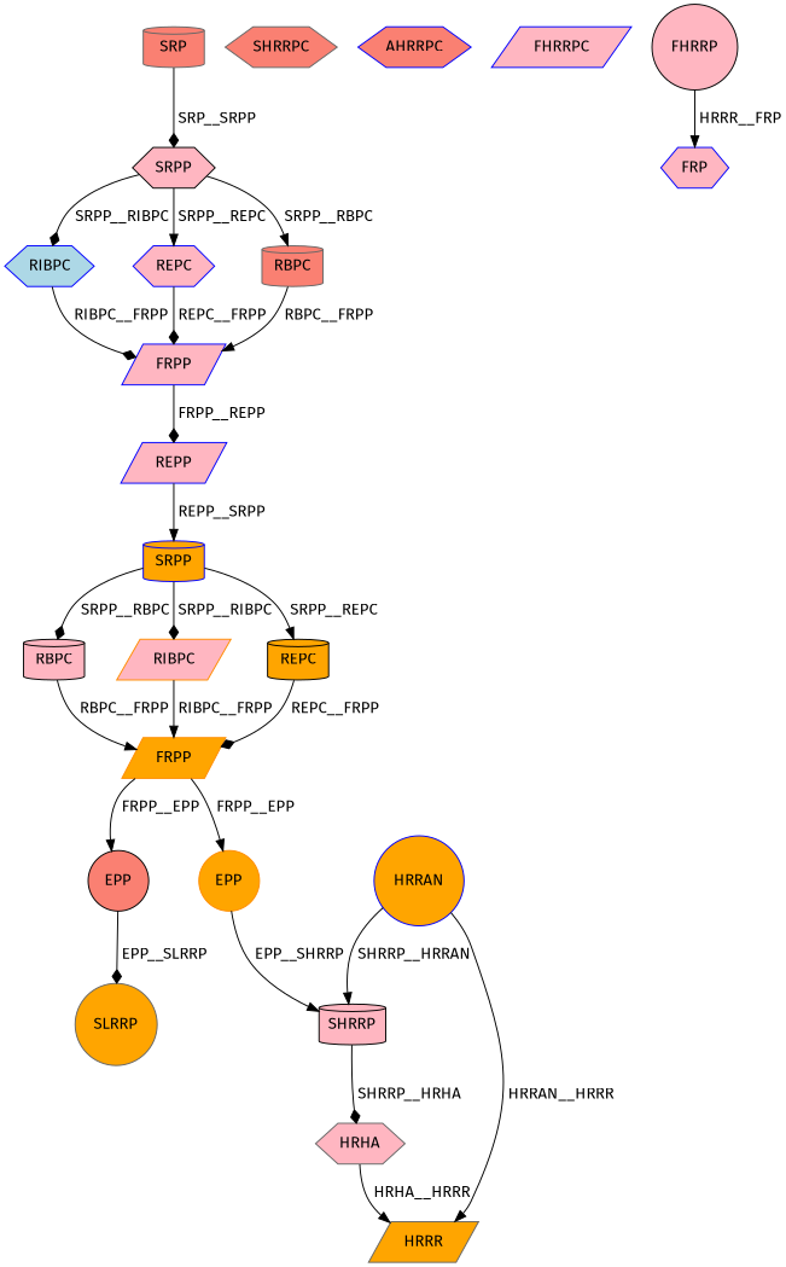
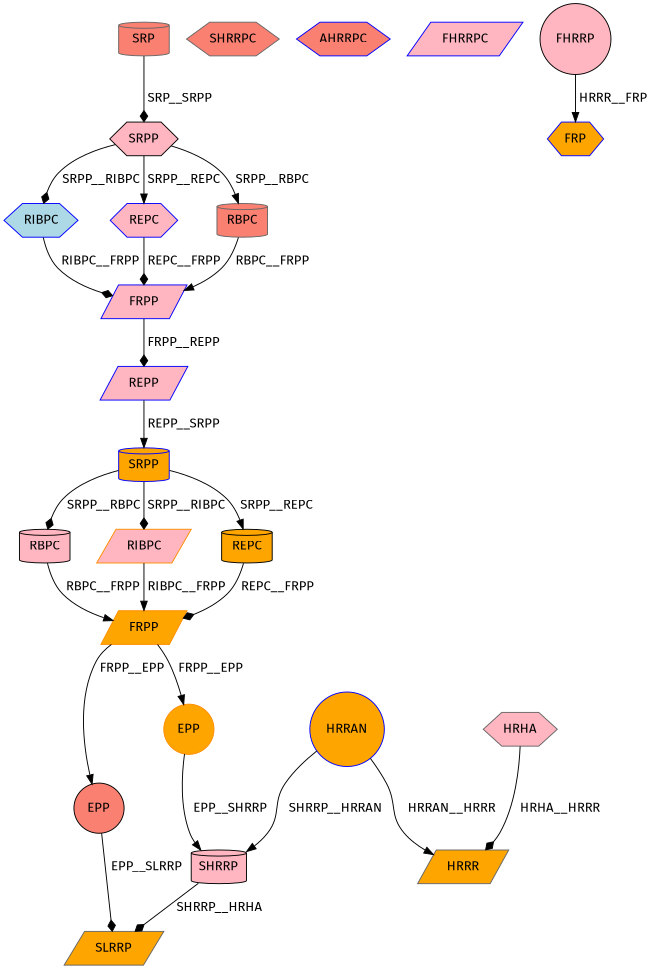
  digraph {
    fontname="Fira Sans"
    node [color=blue fillcolor=lightpink fontcolor=black fontname="Fira Sans" shape=hexagon style=filled]
    edge [arrowhead=normal color=black fontcolor=black fontname="Fira Sans"]
    n1 [color=gray40 fillcolor=salmon label=SRP shape=cylinder]
    n2 [color=black label=SRPP]
    n3 [fillcolor=lightblue label=RIBPC]
    n4 [label=REPC]
    n5 [color=gray40 fillcolor=salmon label=RBPC shape=cylinder]
    n6 [label=FRPP shape=parallelogram]
    n7 [label=REPP shape=parallelogram]
    n8 [fillcolor=orange label=SRPP shape=cylinder]
    n9 [color=black label=RBPC shape=cylinder]
    n10 [color=darkorange label=RIBPC shape=parallelogram]
    n11 [color=black fillcolor=orange label=REPC shape=cylinder]
    n12 [color=darkorange fillcolor=orange label=FRPP shape=parallelogram]
    n13 [color=darkorange fillcolor=orange label=EPP shape=circle]
    n14 [color=black fillcolor=salmon label=EPP shape=circle]
    n15 [color=black label=SHRRP shape=cylinder]
-   n16 [color=gray40 fillcolor=orange label=SLRRP shape=circle]
+   n16 [color=gray40 fillcolor=orange label=SLRRP shape=parallelogram]
    n17 [color=gray40 label=HRHA]
    n18 [color=gray40 fillcolor=orange label=HRRR shape=parallelogram]
    n19 [fillcolor=orange label=HRRAN shape=circle]
    n20 [color=gray40 fillcolor=salmon label=SHRRPC]
    n21 [fillcolor=salmon label=AHRRPC]
    n22 [label=FHRRPC shape=parallelogram]
    n23 [color=black label=FHRRP shape=circle]
-   n24 [label=FRP]
+   n24 [fillcolor=orange label=FRP]
    n1 -> n2 [arrowhead=diamond label=" SRP__SRPP"]
    n2 -> n3 [arrowhead=diamond label=" SRPP__RIBPC"]
    n2 -> n4 [label=" SRPP__REPC"]
    n2 -> n5 [label=" SRPP__RBPC"]
    n3 -> n6 [arrowhead=diamond label=" RIBPC__FRPP"]
    n4 -> n6 [arrowhead=diamond label=" REPC__FRPP"]
    n5 -> n6 [label=" RBPC__FRPP"]
    n6 -> n7 [arrowhead=diamond label=" FRPP__REPP"]
    n7 -> n8 [label=" REPP__SRPP"]
    n8 -> n9 [arrowhead=diamond label=" SRPP__RBPC"]
    n8 -> n10 [arrowhead=diamond label=" SRPP__RIBPC"]
    n8 -> n11 [label=" SRPP__REPC"]
    n9 -> n12 [label=" RBPC__FRPP"]
    n10 -> n12 [label=" RIBPC__FRPP"]
    n11 -> n12 [arrowhead=diamond label=" REPC__FRPP"]
    n12 -> n13 [label=" FRPP__EPP"]
    n12 -> n14 [label=" FRPP__EPP"]
    n13 -> n15 [label=" EPP__SHRRP"]
    n14 -> n16 [arrowhead=diamond label=" EPP__SLRRP"]
-   n15 -> n17 [arrowhead=diamond label=" SHRRP__HRHA"]
-   n17 -> n18 [label=" HRHA__HRRR"]
+   n15 -> n16 [arrowhead=diamond label=" SHRRP__HRHA"]
+   n17 -> n18 [arrowhead=diamond label=" HRHA__HRRR"]
    n19 -> n15 [label=" SHRRP__HRRAN"]
    n19 -> n18 [label=" HRRAN__HRRR"]
    n23 -> n24 [label=" HRRR__FRP"]
  }
